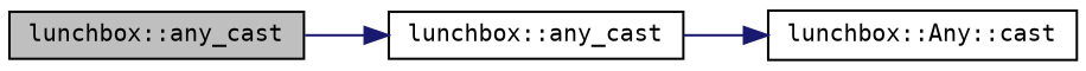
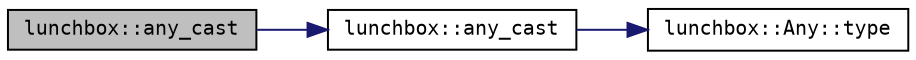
  digraph {
    rankdir=LR
    fontname="DejaVu Sans Mono"
    node [color=black fillcolor=white fontname="DejaVu Sans Mono" fontsize=10 shape=record style=filled]
    edge [color=midnightblue fontname="DejaVu Sans Mono" fontsize=10 labelfontname=Sans labelfontsize=10 style=solid]
    n1 [fillcolor=grey75 fontcolor=black height=0.2 label="lunchbox::any_cast" width=0.4]
    n2 [height=0.2 label="lunchbox::any_cast" width=0.4]
-   n3 [height=0.2 label="lunchbox::Any::cast" width=0.4]
+   n3 [height=0.2 label="lunchbox::Any::type" width=0.4]
    n1 -> n2
    n2 -> n3
  }
